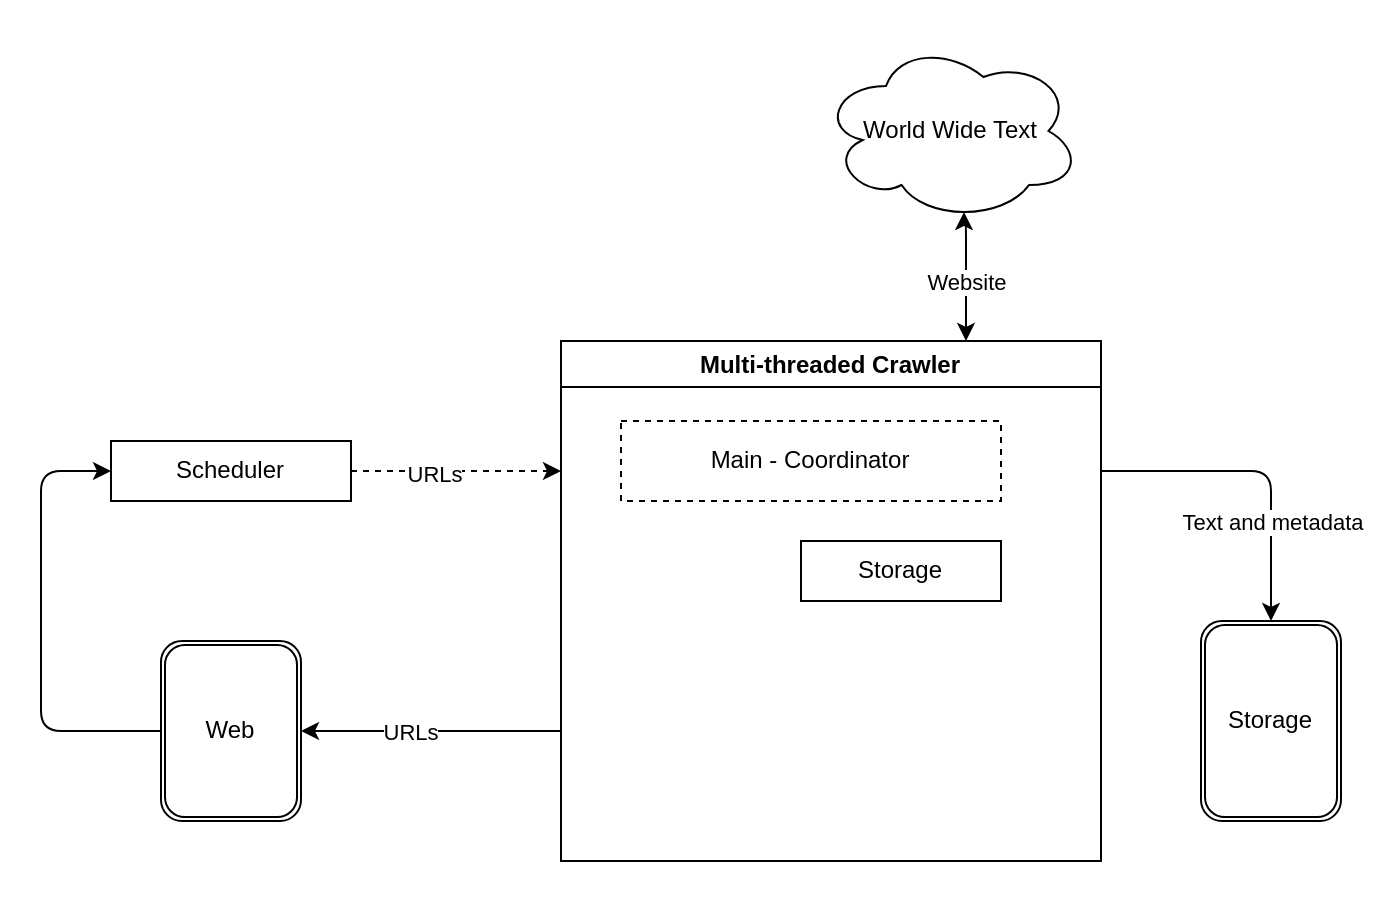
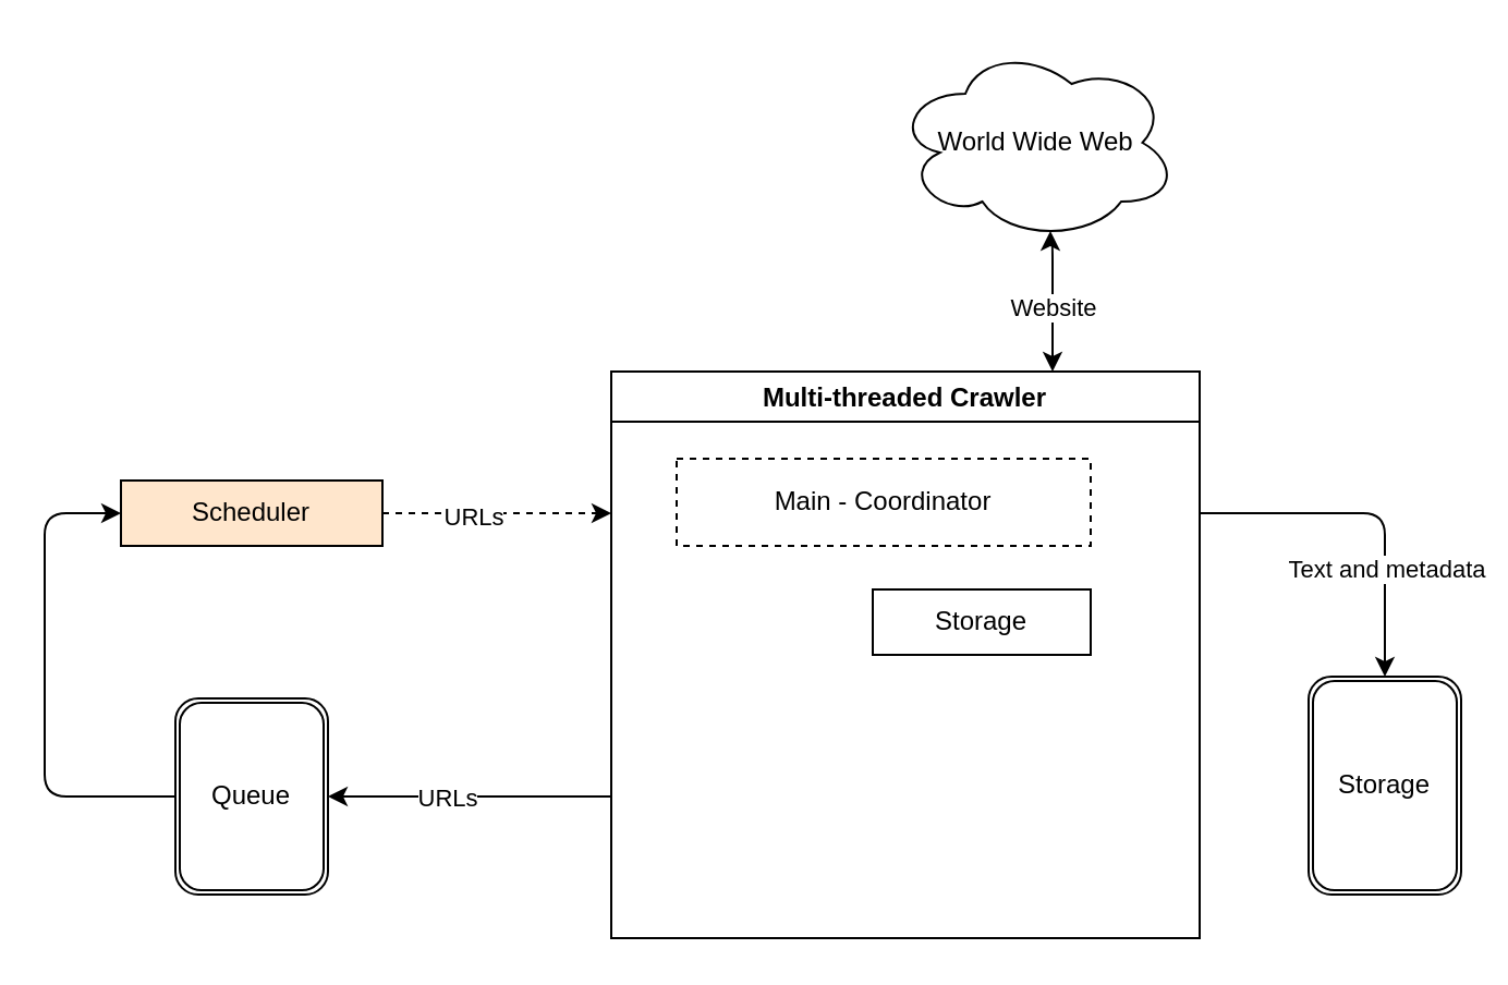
  <mxCell id="0" />
  <mxCell id="1" parent="0" />
- <mxCell id="2" value="World Wide Text" style="ellipse;shape=cloud;whiteSpace=wrap;html=1;" vertex="1" parent="1"><mxGeometry x="410" y="20" width="130" height="90" as="geometry" /></mxCell>
- <mxCell id="3" value="Scheduler" style="rounded=0;whiteSpace=wrap;html=1;" vertex="1" parent="1"><mxGeometry x="55" y="220" width="120" height="30" as="geometry" /></mxCell>
- <mxCell id="4" value="Web" style="shape=ext;double=1;rounded=1;whiteSpace=wrap;html=1;" vertex="1" parent="1"><mxGeometry x="80" y="320" width="70" height="90" as="geometry" /></mxCell>
+ <mxCell id="2" value="World Wide Web" style="ellipse;shape=cloud;whiteSpace=wrap;html=1;" vertex="1" parent="1"><mxGeometry x="410" y="20" width="130" height="90" as="geometry" /></mxCell>
+ <mxCell id="3" value="Scheduler" style="rounded=0;whiteSpace=wrap;html=1;fillColor=#ffe6cc;" vertex="1" parent="1"><mxGeometry x="55" y="220" width="120" height="30" as="geometry" /></mxCell>
+ <mxCell id="4" value="Queue" style="shape=ext;double=1;rounded=1;whiteSpace=wrap;html=1;" vertex="1" parent="1"><mxGeometry x="80" y="320" width="70" height="90" as="geometry" /></mxCell>
  <mxCell id="5" value="Storage" style="shape=ext;double=1;rounded=1;whiteSpace=wrap;html=1;" vertex="1" parent="1"><mxGeometry x="600" y="310" width="70" height="100" as="geometry" /></mxCell>
  <mxCell id="6" value="" style="edgeStyle=elbowEdgeStyle;elbow=vertical;endArrow=classic;html=1;exitX=0;exitY=0.5;exitDx=0;exitDy=0;entryX=0;entryY=0.5;entryDx=0;entryDy=0;" edge="1" parent="1" source="4" target="3"><mxGeometry width="50" height="50" relative="1" as="geometry"><mxPoint x="-50" y="370" as="sourcePoint" /><mxPoint x="0" y="320" as="targetPoint" /><Array as="points"><mxPoint x="20" y="330" /></Array></mxGeometry></mxCell>
  <mxCell id="7" value="Multi-threaded Crawler" style="swimlane;" vertex="1" parent="1"><mxGeometry x="280" y="170" width="270" height="260" as="geometry"><mxRectangle x="300" y="160" width="160" height="23" as="alternateBounds" /></mxGeometry></mxCell>
  <mxCell id="8" value="Main - Coordinator" style="rounded=0;whiteSpace=wrap;html=1;dashed=1;" vertex="1" parent="7"><mxGeometry x="30" y="40" width="190" height="40" as="geometry" /></mxCell>
  <mxCell id="9" value="Storage" style="rounded=0;whiteSpace=wrap;html=1;" vertex="1" parent="7"><mxGeometry x="120" y="100" width="100" height="30" as="geometry" /></mxCell>
  <mxCell id="10" value="" style="edgeStyle=elbowEdgeStyle;elbow=vertical;endArrow=classic;html=1;entryX=0.75;entryY=0;entryDx=0;entryDy=0;exitX=0.55;exitY=0.95;exitDx=0;exitDy=0;exitPerimeter=0;startArrow=classic;startFill=1;" edge="1" parent="1" source="2" target="7"><mxGeometry width="50" height="50" relative="1" as="geometry"><mxPoint x="490" y="200" as="sourcePoint" /><mxPoint x="540" y="150" as="targetPoint" /><Array as="points"><mxPoint x="340" y="110" /></Array></mxGeometry></mxCell>
  <mxCell id="11" value="Website" style="edgeLabel;html=1;align=center;verticalAlign=middle;resizable=0;points=[];" vertex="1" connectable="0" parent="10"><mxGeometry x="0.355" relative="1" as="geometry"><mxPoint y="-8" as="offset" /></mxGeometry></mxCell>
  <mxCell id="12" value="" style="edgeStyle=elbowEdgeStyle;elbow=vertical;endArrow=classic;html=1;entryX=0.5;entryY=0;entryDx=0;entryDy=0;exitX=1;exitY=0.25;exitDx=0;exitDy=0;" edge="1" parent="1" source="7" target="5"><mxGeometry width="50" height="50" relative="1" as="geometry"><mxPoint x="550" y="280" as="sourcePoint" /><mxPoint x="650" y="240" as="targetPoint" /><Array as="points"><mxPoint x="650" y="235" /></Array></mxGeometry></mxCell>
  <mxCell id="13" value="Text and metadata" style="edgeLabel;html=1;align=center;verticalAlign=middle;resizable=0;points=[];" vertex="1" connectable="0" parent="12"><mxGeometry x="-0.222" y="1" relative="1" as="geometry"><mxPoint x="23" y="26" as="offset" /></mxGeometry></mxCell>
  <mxCell id="14" value="" style="edgeStyle=elbowEdgeStyle;elbow=horizontal;endArrow=classic;html=1;entryX=1;entryY=0.5;entryDx=0;entryDy=0;exitX=0;exitY=0.75;exitDx=0;exitDy=0;" edge="1" parent="1" source="7" target="4"><mxGeometry width="50" height="50" relative="1" as="geometry"><mxPoint x="280" y="380" as="sourcePoint" /><mxPoint x="300" y="330" as="targetPoint" /></mxGeometry></mxCell>
  <mxCell id="15" value="URLs" style="edgeLabel;html=1;align=center;verticalAlign=middle;resizable=0;points=[];" vertex="1" connectable="0" parent="14"><mxGeometry x="0.175" relative="1" as="geometry"><mxPoint as="offset" /></mxGeometry></mxCell>
  <mxCell id="16" value="" style="edgeStyle=elbowEdgeStyle;elbow=horizontal;endArrow=classic;html=1;exitX=1;exitY=0.5;exitDx=0;exitDy=0;entryX=0;entryY=0.25;entryDx=0;entryDy=0;dashed=1;" edge="1" parent="1" source="3" target="7"><mxGeometry width="50" height="50" relative="1" as="geometry"><mxPoint x="260" y="290" as="sourcePoint" /><mxPoint x="260" y="280" as="targetPoint" /></mxGeometry></mxCell>
  <mxCell id="17" value="URLs" style="edgeLabel;html=1;align=center;verticalAlign=middle;resizable=0;points=[];" vertex="1" connectable="0" parent="16"><mxGeometry x="-0.212" y="-1" relative="1" as="geometry"><mxPoint as="offset" /></mxGeometry></mxCell>
